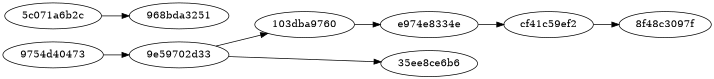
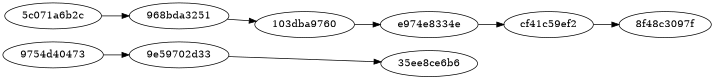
  digraph {
    rankdir=LR
    "5c071a6b2c"
    "968bda3251"
    "103dba9760"
    e974e8334e
    cf41c59ef2
    "8f48c3097f"
    "9754d40473"
    n8 [label="9e59702d33"]
    "35ee8ce6b6"
    subgraph sub_1 {
      "5c071a6b2c"
      "968bda3251"
      "103dba9760"
      e974e8334e
      cf41c59ef2
      "8f48c3097f"
    }
    subgraph sub_2 {
      "968bda3251"
      "9754d40473"
      n8
      "35ee8ce6b6"
    }
    "5c071a6b2c" -> "968bda3251"
-   n8 -> "103dba9760"
+   "968bda3251" -> "103dba9760"
    "103dba9760" -> e974e8334e
    e974e8334e -> cf41c59ef2
    cf41c59ef2 -> "8f48c3097f"
    "9754d40473" -> n8
    n8 -> "35ee8ce6b6" [weight=0]
  }
